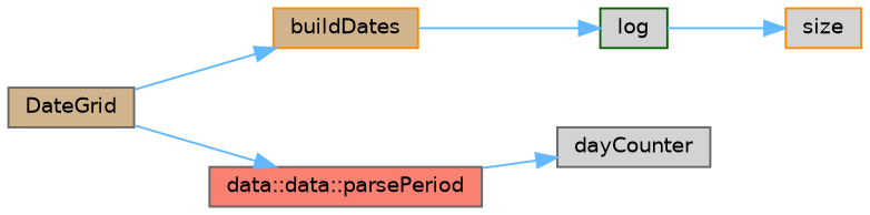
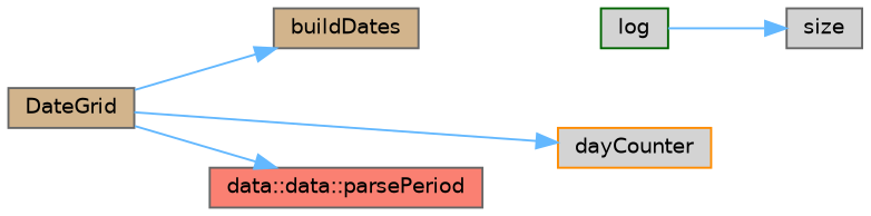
  digraph {
    rankdir=LR
    node [color=gray40 fillcolor=lightgrey fontname=Helvetica fontsize=10 shape=box style=filled]
    edge [color=steelblue1 fontname=Helvetica fontsize=10 labelfontname=Helvetica labelfontsize=10 style=solid]
    n1 [fillcolor=tan fontcolor=black height=0.2 label=DateGrid width=0.4]
-   n2 [color=darkorange fillcolor=tan height=0.2 label=buildDates width=0.4]
-   n3 [height=0.2 label=dayCounter width=0.4]
+   n2 [fillcolor=tan height=0.2 label=buildDates width=0.4]
+   n3 [color=darkorange height=0.2 label=dayCounter width=0.4]
    n4 [fillcolor=salmon height=0.2 label="data::data::parsePeriod" width=0.4]
    n5 [color=darkgreen height=0.2 label=log width=0.4]
-   n6 [color=darkorange height=0.2 label=size width=0.4]
+   n6 [height=0.2 label=size width=0.4]
    n1 -> n2
-   n4 -> n3
+   n1 -> n3
    n1 -> n4
-   n2 -> n5
    n5 -> n6
  }
